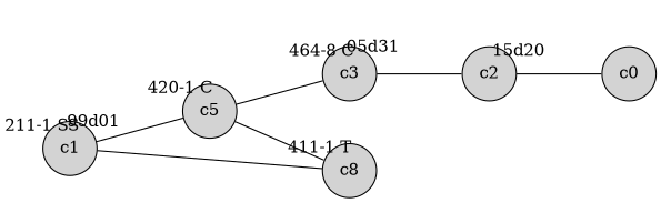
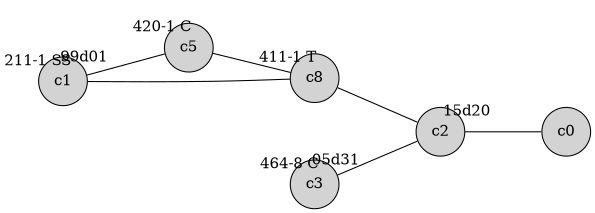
  digraph {
    rankdir=LR
    node [shape=circle style=filled]
    edge [dir=none labeldistance=1.5 minlen=2]
    c1 [width=.25]
    c5 [width=.25]
    c0 [width=.25]
    c2 [width=.25]
    c3 [width=.25]
    n6 [label=c8 width=.25]
    c1 -> c1 [color=transparent headlabel="99d01" labelangle=270]
    c1 -> c1 [color=transparent labelangle=90 taillabel="211-1 SS"]
    c1 -> c5
    c5 -> c5 [color=transparent labelangle=90 taillabel="420-1 C"]
-   c5 -> c3
    c5 -> n6
    c2 -> c0
    c2 -> c2 [color=transparent headlabel="15d20" labelangle=270]
    c3 -> c2
    c3 -> c3 [color=transparent headlabel="05d31" labelangle=270]
    c3 -> c3 [color=transparent labelangle=90 taillabel="464-8 C"]
    n6 -> c1
+   n6 -> c2
    n6 -> n6 [color=transparent labelangle=90 taillabel="411-1 T"]
  }
